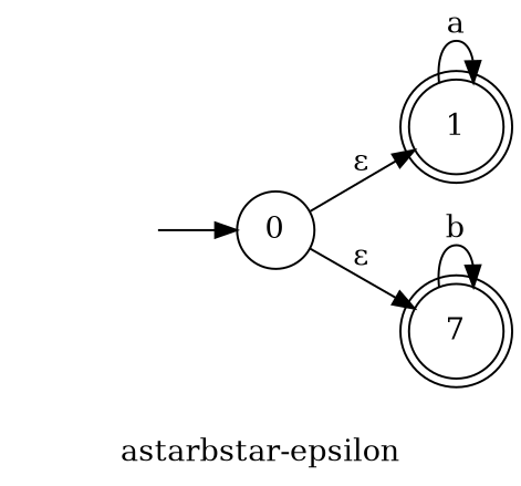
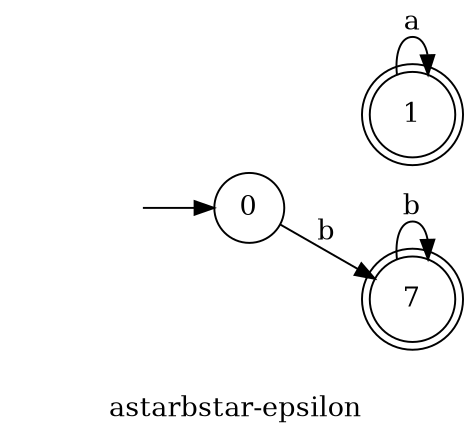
  digraph {
    label="astarbstar-epsilon"
    rankdir=LR
    node [shape=doublecircle]
    1
    n2 [label=7]
    __I__ [shape=circle style=invis width=0]
    0 [shape=circle]
    1 -> 1 [label=a]
    n2 -> n2 [label=b]
    __I__ -> 0
-   0 -> 1 [label="ε"]
-   0 -> n2 [label="ε"]
+   0 -> n2 [label=b]
  }
